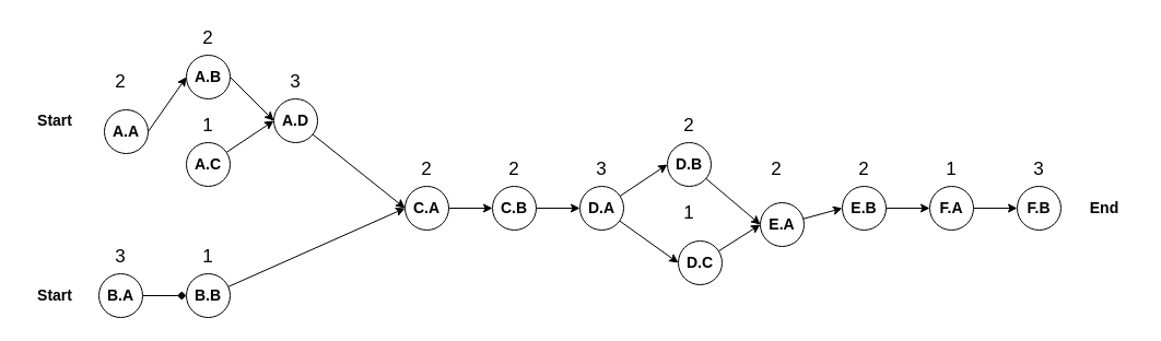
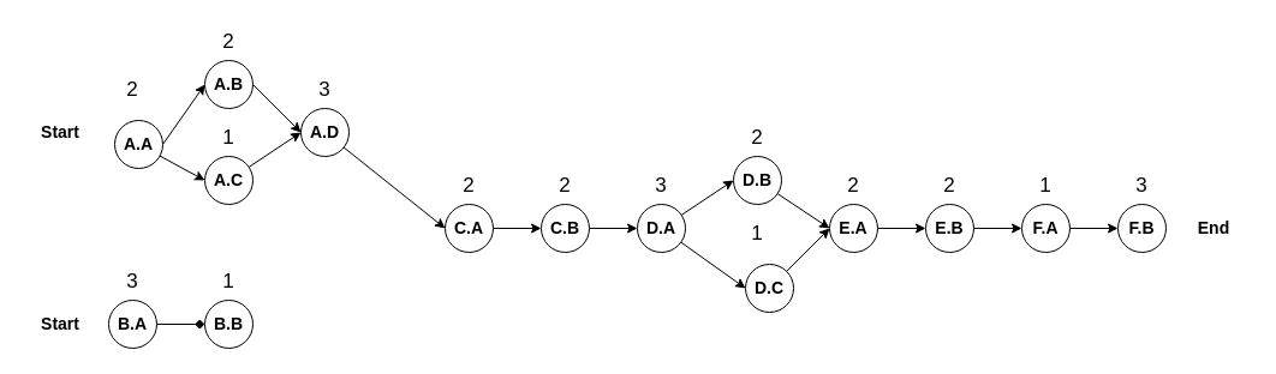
  <mxCell id="0" />
  <mxCell id="1" parent="0" />
  <mxCell id="2" style="rounded=0;orthogonalLoop=1;jettySize=auto;html=1;exitX=1;exitY=0.5;exitDx=0;exitDy=0;entryX=0;entryY=0.5;entryDx=0;entryDy=0;fontSize=17;" edge="1" parent="1" source="4" target="12"><mxGeometry relative="1" as="geometry" /></mxCell>
+ <mxCell id="3" style="edgeStyle=none;rounded=0;orthogonalLoop=1;jettySize=auto;html=1;entryX=0;entryY=0.5;entryDx=0;entryDy=0;fontSize=17;" edge="1" parent="1" source="4" target="14"><mxGeometry relative="1" as="geometry" /></mxCell>
  <mxCell id="4" value="&lt;b&gt;&lt;font style=&quot;font-size: 14px;&quot;&gt;A.A&lt;/font&gt;&lt;/b&gt;" style="ellipse;whiteSpace=wrap;html=1;aspect=fixed;" parent="1" vertex="1"><mxGeometry x="95" y="100" width="40" height="40" as="geometry" /></mxCell>
  <mxCell id="5" value="2" style="text;html=1;strokeColor=none;fillColor=none;align=center;verticalAlign=middle;whiteSpace=wrap;rounded=0;fontSize=17;" parent="1" vertex="1"><mxGeometry x="95" y="60" width="30" height="30" as="geometry" /></mxCell>
  <mxCell id="6" value="Start" style="text;html=1;strokeColor=none;fillColor=none;align=center;verticalAlign=middle;whiteSpace=wrap;rounded=0;fontSize=14;fontStyle=1" parent="1" vertex="1"><mxGeometry x="20" y="95" width="60" height="30" as="geometry" /></mxCell>
  <mxCell id="7" value="Start" style="text;html=1;strokeColor=none;fillColor=none;align=center;verticalAlign=middle;whiteSpace=wrap;rounded=0;fontSize=14;fontStyle=1" parent="1" vertex="1"><mxGeometry x="20" y="255" width="60" height="30" as="geometry" /></mxCell>
  <mxCell id="8" value="End" style="text;html=1;strokeColor=none;fillColor=none;align=center;verticalAlign=middle;whiteSpace=wrap;rounded=0;fontSize=14;fontStyle=1" parent="1" vertex="1"><mxGeometry x="980" y="175" width="60" height="30" as="geometry" /></mxCell>
  <mxCell id="9" style="edgeStyle=none;rounded=0;orthogonalLoop=1;jettySize=auto;html=1;entryX=0;entryY=0.5;entryDx=0;entryDy=0;fontSize=17;endArrow=diamond;" edge="1" parent="1" source="10" target="21"><mxGeometry relative="1" as="geometry" /></mxCell>
  <mxCell id="10" value="&lt;b&gt;&lt;font style=&quot;font-size: 14px;&quot;&gt;B.A&lt;/font&gt;&lt;/b&gt;" style="ellipse;whiteSpace=wrap;html=1;aspect=fixed;" vertex="1" parent="1"><mxGeometry x="90" y="250" width="40" height="40" as="geometry" /></mxCell>
  <mxCell id="11" style="edgeStyle=none;rounded=0;orthogonalLoop=1;jettySize=auto;html=1;exitX=1;exitY=0.5;exitDx=0;exitDy=0;entryX=0;entryY=0.5;entryDx=0;entryDy=0;fontSize=17;" edge="1" parent="1" source="12" target="16"><mxGeometry relative="1" as="geometry" /></mxCell>
  <mxCell id="12" value="&lt;b&gt;&lt;font style=&quot;font-size: 14px;&quot;&gt;A.B&lt;/font&gt;&lt;/b&gt;" style="ellipse;whiteSpace=wrap;html=1;aspect=fixed;" vertex="1" parent="1"><mxGeometry x="170" y="50" width="40" height="40" as="geometry" /></mxCell>
  <mxCell id="13" style="edgeStyle=none;rounded=0;orthogonalLoop=1;jettySize=auto;html=1;fontSize=17;" edge="1" parent="1" source="14"><mxGeometry relative="1" as="geometry"><mxPoint x="250" y="110" as="targetPoint" /></mxGeometry></mxCell>
  <mxCell id="14" value="&lt;b&gt;&lt;font style=&quot;font-size: 14px;&quot;&gt;A.C&lt;/font&gt;&lt;/b&gt;" style="ellipse;whiteSpace=wrap;html=1;aspect=fixed;" vertex="1" parent="1"><mxGeometry x="170" y="130" width="40" height="40" as="geometry" /></mxCell>
  <mxCell id="15" style="edgeStyle=none;rounded=0;orthogonalLoop=1;jettySize=auto;html=1;fontSize=17;" edge="1" parent="1" source="16"><mxGeometry relative="1" as="geometry"><mxPoint x="370" y="190" as="targetPoint" /></mxGeometry></mxCell>
  <mxCell id="16" value="&lt;b&gt;&lt;font style=&quot;font-size: 14px;&quot;&gt;A.D&lt;/font&gt;&lt;/b&gt;" style="ellipse;whiteSpace=wrap;html=1;aspect=fixed;" vertex="1" parent="1"><mxGeometry x="250" y="90" width="40" height="40" as="geometry" /></mxCell>
  <mxCell id="17" value="2" style="text;html=1;strokeColor=none;fillColor=none;align=center;verticalAlign=middle;whiteSpace=wrap;rounded=0;fontSize=17;" vertex="1" parent="1"><mxGeometry x="175" y="20" width="30" height="30" as="geometry" /></mxCell>
  <mxCell id="18" value="1" style="text;html=1;strokeColor=none;fillColor=none;align=center;verticalAlign=middle;whiteSpace=wrap;rounded=0;fontSize=17;" vertex="1" parent="1"><mxGeometry x="175" y="100" width="30" height="30" as="geometry" /></mxCell>
  <mxCell id="19" value="3" style="text;html=1;strokeColor=none;fillColor=none;align=center;verticalAlign=middle;whiteSpace=wrap;rounded=0;fontSize=17;" vertex="1" parent="1"><mxGeometry x="255" y="60" width="30" height="30" as="geometry" /></mxCell>
- <mxCell id="20" style="edgeStyle=none;rounded=0;orthogonalLoop=1;jettySize=auto;html=1;entryX=0;entryY=0.5;entryDx=0;entryDy=0;fontSize=17;" edge="1" parent="1" source="21" target="25"><mxGeometry relative="1" as="geometry" /></mxCell>
  <mxCell id="21" value="&lt;b&gt;&lt;font style=&quot;font-size: 14px;&quot;&gt;B.B&lt;/font&gt;&lt;/b&gt;" style="ellipse;whiteSpace=wrap;html=1;aspect=fixed;" vertex="1" parent="1"><mxGeometry x="170" y="250" width="40" height="40" as="geometry" /></mxCell>
  <mxCell id="22" value="3" style="text;html=1;strokeColor=none;fillColor=none;align=center;verticalAlign=middle;whiteSpace=wrap;rounded=0;fontSize=17;" vertex="1" parent="1"><mxGeometry x="95" y="220" width="30" height="30" as="geometry" /></mxCell>
  <mxCell id="23" value="1" style="text;html=1;strokeColor=none;fillColor=none;align=center;verticalAlign=middle;whiteSpace=wrap;rounded=0;fontSize=17;" vertex="1" parent="1"><mxGeometry x="175" y="220" width="30" height="30" as="geometry" /></mxCell>
  <mxCell id="24" style="edgeStyle=none;rounded=0;orthogonalLoop=1;jettySize=auto;html=1;entryX=0;entryY=0.5;entryDx=0;entryDy=0;fontSize=17;" edge="1" parent="1" source="25" target="28"><mxGeometry relative="1" as="geometry" /></mxCell>
  <mxCell id="25" value="&lt;b&gt;&lt;font style=&quot;font-size: 14px;&quot;&gt;C.A&lt;/font&gt;&lt;/b&gt;" style="ellipse;whiteSpace=wrap;html=1;aspect=fixed;" vertex="1" parent="1"><mxGeometry x="370" y="170" width="40" height="40" as="geometry" /></mxCell>
  <mxCell id="26" value="2" style="text;html=1;strokeColor=none;fillColor=none;align=center;verticalAlign=middle;whiteSpace=wrap;rounded=0;fontSize=17;" vertex="1" parent="1"><mxGeometry x="375" y="140" width="30" height="30" as="geometry" /></mxCell>
  <mxCell id="27" style="edgeStyle=none;rounded=0;orthogonalLoop=1;jettySize=auto;html=1;entryX=0;entryY=0.5;entryDx=0;entryDy=0;fontSize=17;" edge="1" parent="1" source="28" target="32"><mxGeometry relative="1" as="geometry" /></mxCell>
  <mxCell id="28" value="&lt;b&gt;&lt;font style=&quot;font-size: 14px;&quot;&gt;C.B&lt;/font&gt;&lt;/b&gt;" style="ellipse;whiteSpace=wrap;html=1;aspect=fixed;" vertex="1" parent="1"><mxGeometry x="450" y="170" width="40" height="40" as="geometry" /></mxCell>
  <mxCell id="29" value="2" style="text;html=1;strokeColor=none;fillColor=none;align=center;verticalAlign=middle;whiteSpace=wrap;rounded=0;fontSize=17;" vertex="1" parent="1"><mxGeometry x="455" y="140" width="30" height="30" as="geometry" /></mxCell>
  <mxCell id="30" style="edgeStyle=none;rounded=0;orthogonalLoop=1;jettySize=auto;html=1;entryX=0;entryY=0.5;entryDx=0;entryDy=0;fontSize=17;" edge="1" parent="1" source="32" target="35"><mxGeometry relative="1" as="geometry" /></mxCell>
  <mxCell id="31" style="edgeStyle=none;rounded=0;orthogonalLoop=1;jettySize=auto;html=1;entryX=0;entryY=0.5;entryDx=0;entryDy=0;fontSize=17;" edge="1" parent="1" source="32" target="38"><mxGeometry relative="1" as="geometry" /></mxCell>
  <mxCell id="32" value="&lt;b&gt;&lt;font style=&quot;font-size: 14px;&quot;&gt;D.A&lt;/font&gt;&lt;/b&gt;" style="ellipse;whiteSpace=wrap;html=1;aspect=fixed;" vertex="1" parent="1"><mxGeometry x="530" y="170" width="40" height="40" as="geometry" /></mxCell>
  <mxCell id="33" value="3" style="text;html=1;strokeColor=none;fillColor=none;align=center;verticalAlign=middle;whiteSpace=wrap;rounded=0;fontSize=17;" vertex="1" parent="1"><mxGeometry x="535" y="140" width="30" height="30" as="geometry" /></mxCell>
  <mxCell id="34" style="edgeStyle=none;rounded=0;orthogonalLoop=1;jettySize=auto;html=1;entryX=0;entryY=0.5;entryDx=0;entryDy=0;fontSize=17;" edge="1" parent="1" source="35" target="41"><mxGeometry relative="1" as="geometry" /></mxCell>
  <mxCell id="35" value="&lt;b&gt;&lt;font style=&quot;font-size: 14px;&quot;&gt;D.B&lt;/font&gt;&lt;/b&gt;" style="ellipse;whiteSpace=wrap;html=1;aspect=fixed;" vertex="1" parent="1"><mxGeometry x="610" y="130" width="40" height="40" as="geometry" /></mxCell>
  <mxCell id="36" value="2" style="text;html=1;strokeColor=none;fillColor=none;align=center;verticalAlign=middle;whiteSpace=wrap;rounded=0;fontSize=17;" vertex="1" parent="1"><mxGeometry x="615" y="100" width="30" height="30" as="geometry" /></mxCell>
  <mxCell id="37" style="edgeStyle=none;rounded=0;orthogonalLoop=1;jettySize=auto;html=1;entryX=0;entryY=0.5;entryDx=0;entryDy=0;fontSize=17;" edge="1" parent="1" source="38" target="41"><mxGeometry relative="1" as="geometry" /></mxCell>
  <mxCell id="38" value="&lt;b&gt;&lt;font style=&quot;font-size: 14px;&quot;&gt;D.C&lt;/font&gt;&lt;/b&gt;" style="ellipse;whiteSpace=wrap;html=1;aspect=fixed;" vertex="1" parent="1"><mxGeometry x="620" y="220" width="40" height="40" as="geometry" /></mxCell>
  <mxCell id="39" value="1" style="text;html=1;strokeColor=none;fillColor=none;align=center;verticalAlign=middle;whiteSpace=wrap;rounded=0;fontSize=17;" vertex="1" parent="1"><mxGeometry x="615" y="180" width="30" height="30" as="geometry" /></mxCell>
  <mxCell id="40" style="edgeStyle=none;rounded=0;orthogonalLoop=1;jettySize=auto;html=1;entryX=0;entryY=0.5;entryDx=0;entryDy=0;fontSize=17;" edge="1" parent="1" source="41" target="44"><mxGeometry relative="1" as="geometry" /></mxCell>
- <mxCell id="41" value="&lt;b&gt;&lt;font style=&quot;font-size: 14px;&quot;&gt;E.A&lt;/font&gt;&lt;/b&gt;" style="ellipse;whiteSpace=wrap;html=1;aspect=fixed;" vertex="1" parent="1"><mxGeometry x="695" y="185" width="40" height="40" as="geometry" /></mxCell>
+ <mxCell id="41" value="&lt;b&gt;&lt;font style=&quot;font-size: 14px;&quot;&gt;E.A&lt;/font&gt;&lt;/b&gt;" style="ellipse;whiteSpace=wrap;html=1;aspect=fixed;" vertex="1" parent="1"><mxGeometry x="690" y="170" width="40" height="40" as="geometry" /></mxCell>
  <mxCell id="42" value="2" style="text;html=1;strokeColor=none;fillColor=none;align=center;verticalAlign=middle;whiteSpace=wrap;rounded=0;fontSize=17;" vertex="1" parent="1"><mxGeometry x="695" y="140" width="30" height="30" as="geometry" /></mxCell>
  <mxCell id="43" style="edgeStyle=none;rounded=0;orthogonalLoop=1;jettySize=auto;html=1;entryX=0;entryY=0.5;entryDx=0;entryDy=0;fontSize=17;" edge="1" parent="1" source="44" target="47"><mxGeometry relative="1" as="geometry" /></mxCell>
  <mxCell id="44" value="&lt;b&gt;&lt;font style=&quot;font-size: 14px;&quot;&gt;E.B&lt;/font&gt;&lt;/b&gt;" style="ellipse;whiteSpace=wrap;html=1;aspect=fixed;" vertex="1" parent="1"><mxGeometry x="770" y="170" width="40" height="40" as="geometry" /></mxCell>
  <mxCell id="45" value="2" style="text;html=1;strokeColor=none;fillColor=none;align=center;verticalAlign=middle;whiteSpace=wrap;rounded=0;fontSize=17;" vertex="1" parent="1"><mxGeometry x="775" y="140" width="30" height="30" as="geometry" /></mxCell>
  <mxCell id="46" style="edgeStyle=none;rounded=0;orthogonalLoop=1;jettySize=auto;html=1;entryX=0;entryY=0.5;entryDx=0;entryDy=0;fontSize=17;" edge="1" parent="1" source="47" target="49"><mxGeometry relative="1" as="geometry" /></mxCell>
  <mxCell id="47" value="&lt;b&gt;&lt;font style=&quot;font-size: 14px;&quot;&gt;F.A&lt;/font&gt;&lt;/b&gt;" style="ellipse;whiteSpace=wrap;html=1;aspect=fixed;" vertex="1" parent="1"><mxGeometry x="850" y="170" width="40" height="40" as="geometry" /></mxCell>
  <mxCell id="48" value="1" style="text;html=1;strokeColor=none;fillColor=none;align=center;verticalAlign=middle;whiteSpace=wrap;rounded=0;fontSize=17;" vertex="1" parent="1"><mxGeometry x="855" y="140" width="30" height="30" as="geometry" /></mxCell>
  <mxCell id="49" value="&lt;b&gt;&lt;font style=&quot;font-size: 14px;&quot;&gt;F.B&lt;/font&gt;&lt;/b&gt;" style="ellipse;whiteSpace=wrap;html=1;aspect=fixed;" vertex="1" parent="1"><mxGeometry x="930" y="170" width="40" height="40" as="geometry" /></mxCell>
  <mxCell id="50" value="3" style="text;html=1;strokeColor=none;fillColor=none;align=center;verticalAlign=middle;whiteSpace=wrap;rounded=0;fontSize=17;" vertex="1" parent="1"><mxGeometry x="935" y="140" width="30" height="30" as="geometry" /></mxCell>
